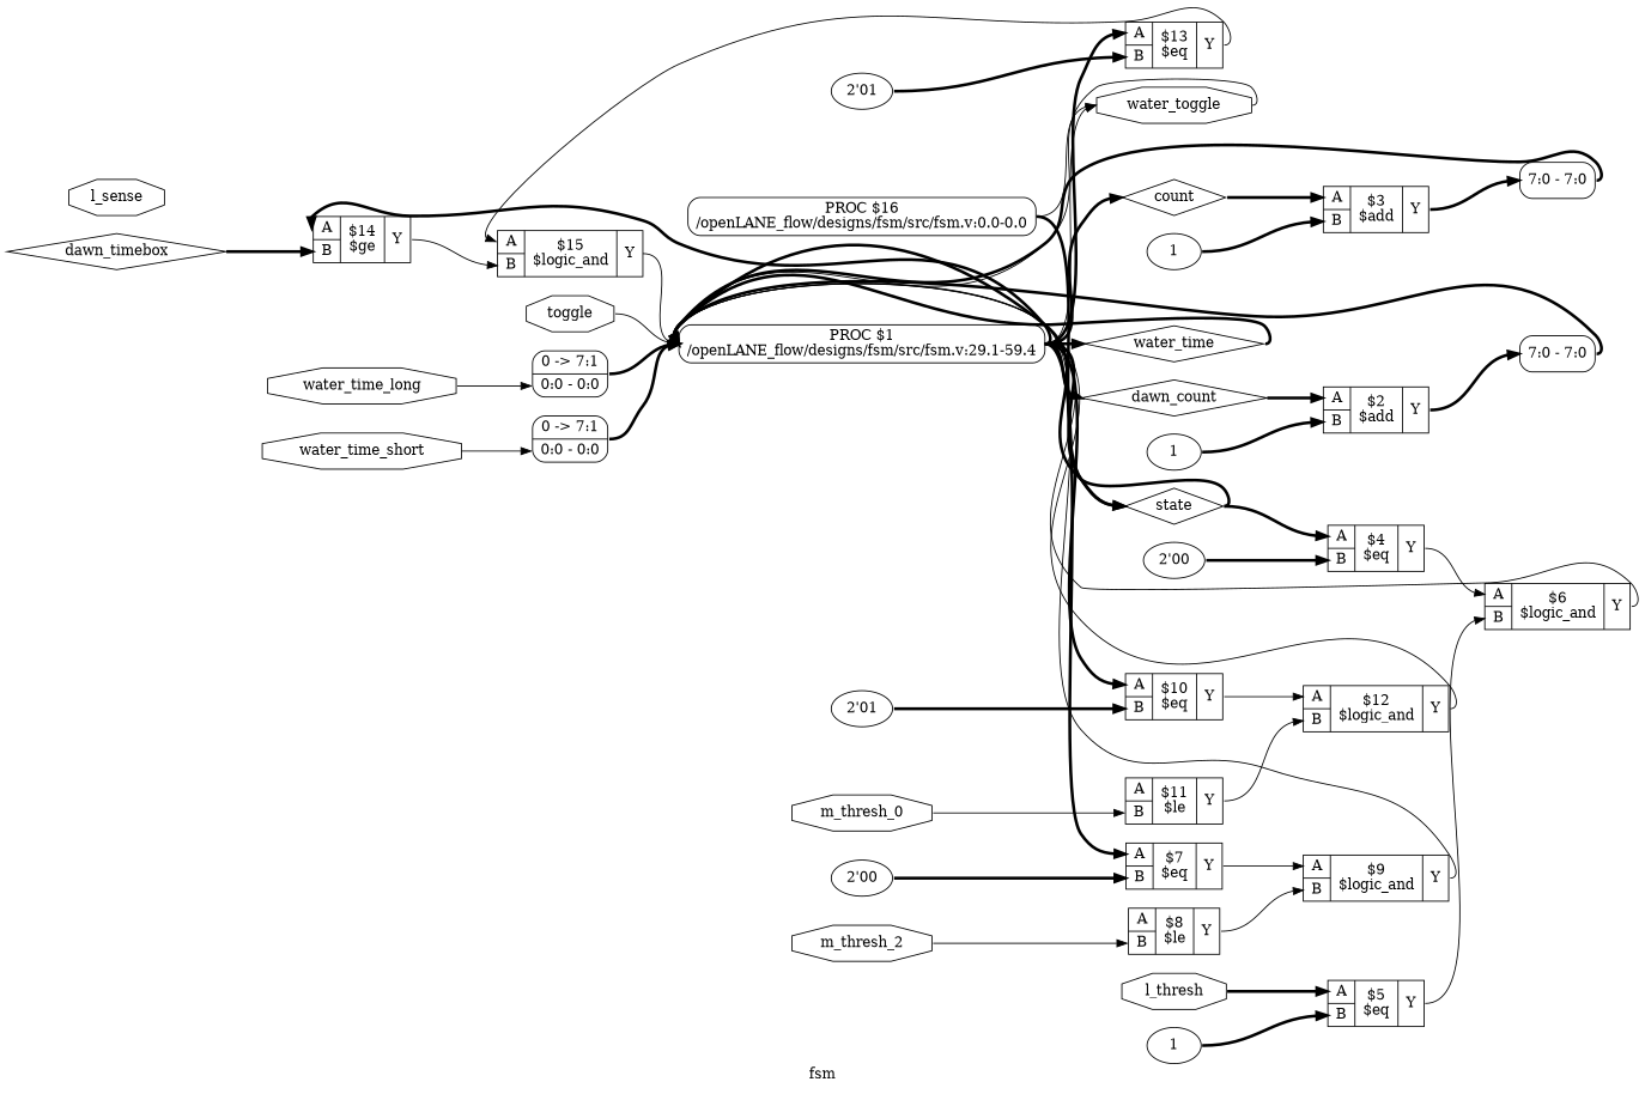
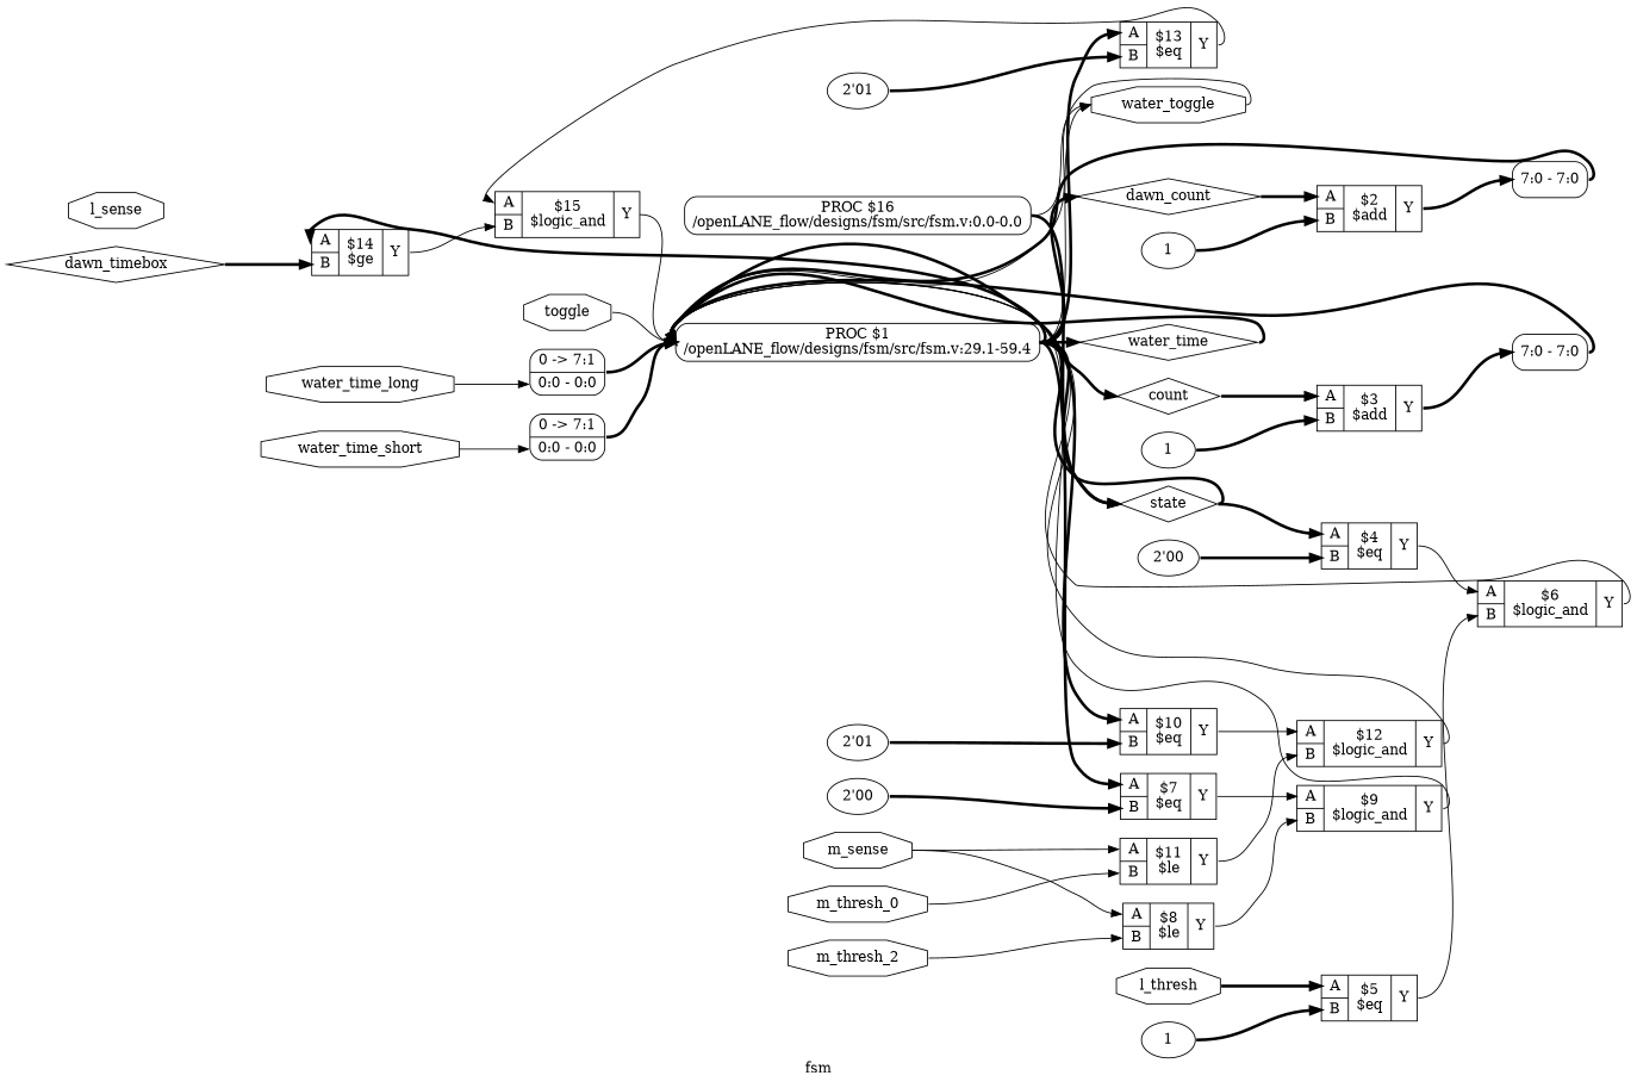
  digraph {
    label=fsm
    rankdir=LR
    remincross=true
    node [shape=record]
    edge [color=black headport=w style="setlinewidth(3)" tailport=e]
    n1 [color=black fontcolor=black label=dawn_timebox shape=diamond]
    n2 [label="{{<p49> A|<p50> B}|$14\n$ge|{<p51> Y}}"]
    n3 [label="{{<p49> A|<p50> B}|$15\n$logic_and|{<p51> Y}}"]
    n4 [color=black fontcolor=black label=dawn_count shape=diamond]
    n5 [label="{{<p49> A|<p50> B}|$2\n$add|{<p51> Y}}"]
    n6 [label="<s0> 7:0 - 7:0 " style=rounded]
    n7 [color=black fontcolor=black label=count shape=diamond]
    n8 [label="{{<p49> A|<p50> B}|$3\n$add|{<p51> Y}}"]
    n9 [label="<s0> 7:0 - 7:0 " style=rounded]
    n10 [color=black fontcolor=black label=water_time shape=diamond]
    n11 [label="PROC $1\n/openLANE_flow/designs/fsm/src/fsm.v:29.1-59.4" shape=box style=rounded]
    n12 [color=black fontcolor=black label=state shape=diamond]
    n13 [color=black fontcolor=black label=water_toggle shape=octagon]
    n14 [label="{{<p49> A|<p50> B}|$13\n$eq|{<p51> Y}}"]
    n15 [label="{{<p49> A|<p50> B}|$10\n$eq|{<p51> Y}}"]
    n16 [label="{{<p49> A|<p50> B}|$7\n$eq|{<p51> Y}}"]
    n17 [label="{{<p49> A|<p50> B}|$4\n$eq|{<p51> Y}}"]
    n18 [label="{{<p49> A|<p50> B}|$6\n$logic_and|{<p51> Y}}"]
    n19 [color=black fontcolor=black label=toggle shape=octagon]
    n20 [color=black fontcolor=black label=water_time_long shape=octagon]
    n21 [label="0 -&gt; 7:1 |<s0> 0:0 - 0:0 " style=rounded]
    n22 [color=black fontcolor=black label=water_time_short shape=octagon]
    n23 [label="0 -&gt; 7:1 |<s0> 0:0 - 0:0 " style=rounded]
    n24 [color=black fontcolor=black label=l_thresh shape=octagon]
    n25 [label="{{<p49> A|<p50> B}|$5\n$eq|{<p51> Y}}"]
    n26 [color=black fontcolor=black label=m_thresh_2 shape=octagon]
    n27 [label="{{<p49> A|<p50> B}|$8\n$le|{<p51> Y}}"]
    n28 [label="{{<p49> A|<p50> B}|$9\n$logic_and|{<p51> Y}}"]
    n29 [color=black fontcolor=black label=m_thresh_0 shape=octagon]
    n30 [label="{{<p49> A|<p50> B}|$11\n$le|{<p51> Y}}"]
    n31 [label="{{<p49> A|<p50> B}|$12\n$logic_and|{<p51> Y}}"]
    n32 [color=black fontcolor=black label=l_sense shape=octagon]
+   n33 [color=black fontcolor=black label=m_sense shape=octagon]
    n34 [label="2'01" shape=""]
    n35 [label="2'01" shape=""]
    n36 [label="2'00" shape=""]
    n37 [label=1 shape=""]
    n38 [label="2'00" shape=""]
    n39 [label=1 shape=""]
    n40 [label=1 shape=""]
    n41 [label="PROC $16\n/openLANE_flow/designs/fsm/src/fsm.v:0.0-0.0" shape=box style=rounded]
    n1 -> n2 [headport="p50:w"]
    n2 -> n3 [headport="p50:w" tailport="p51:e" style=""]
    n3 -> n11 [tailport="p51:e" style=""]
    n4 -> n5 [headport="p49:w"]
    n5 -> n6 [headport="s0:w" tailport="p51:e"]
    n6 -> n11
    n7 -> n8 [headport="p49:w"]
    n8 -> n9 [headport="s0:w" tailport="p51:e"]
    n9 -> n11
    n10 -> n11
    n11 -> n2 [headport="p49:w"]
    n11 -> n4
    n11 -> n7
    n11 -> n10
    n11 -> n12
    n11 -> n13 [style=""]
    n11 -> n14 [headport="p49:w"]
    n11 -> n15 [headport="p49:w"]
    n11 -> n16 [headport="p49:w"]
    n12 -> n11
    n12 -> n17 [headport="p49:w"]
    n13 -> n11 [style=""]
    n14 -> n3 [headport="p49:w" tailport="p51:e" style=""]
    n15 -> n31 [headport="p49:w" tailport="p51:e" style=""]
    n16 -> n28 [headport="p49:w" tailport="p51:e" style=""]
    n17 -> n18 [headport="p49:w" tailport="p51:e" style=""]
    n18 -> n11 [tailport="p51:e" style=""]
    n19 -> n11 [style=""]
    n20 -> n21 [headport="s0:w" style=""]
    n21 -> n11
    n22 -> n23 [headport="s0:w" style=""]
    n23 -> n11
    n24 -> n25 [headport="p49:w"]
    n25 -> n18 [headport="p50:w" tailport="p51:e" style=""]
    n26 -> n27 [headport="p50:w" style=""]
    n27 -> n28 [headport="p50:w" tailport="p51:e" style=""]
    n28 -> n11 [tailport="p51:e" style=""]
    n29 -> n30 [headport="p50:w" style=""]
    n30 -> n31 [headport="p50:w" tailport="p51:e" style=""]
    n31 -> n11 [tailport="p51:e" style=""]
+   n33 -> n27 [headport="p49:w" style=""]
+   n33 -> n30 [headport="p49:w" style=""]
    n34 -> n14 [headport="p50:w"]
    n35 -> n15 [headport="p50:w"]
    n36 -> n16 [headport="p50:w"]
    n37 -> n25 [headport="p50:w"]
    n38 -> n17 [headport="p50:w"]
    n39 -> n8 [headport="p50:w"]
    n40 -> n5 [headport="p50:w"]
    n41 -> n12
    n41 -> n13 [style=""]
  }
